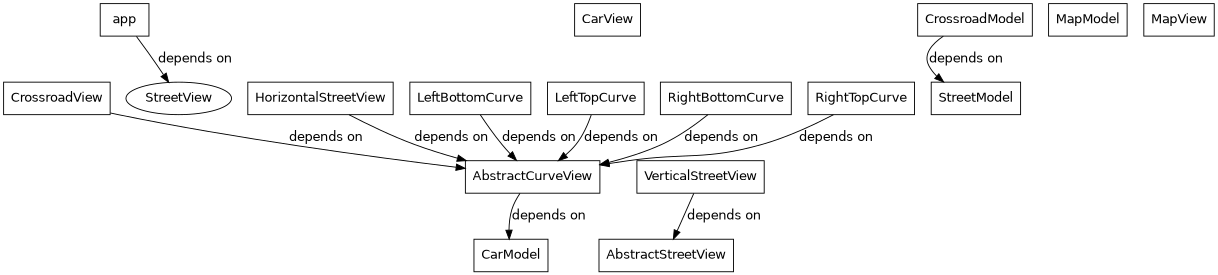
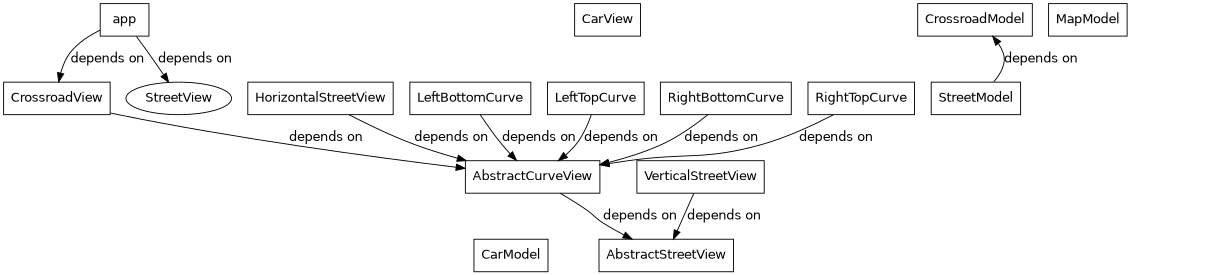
  digraph {
    fontname="DejaVu Sans"
    node [fontname="DejaVu Sans" shape=box]
    edge [fontname="DejaVu Sans"]
    app
    CrossroadView
    StreetView [shape=""]
    AbstractCurveView
    AbstractStreetView
    CarModel
    CarView
    CrossroadModel
    StreetModel
    HorizontalStreetView
    LeftBottomCurve
    LeftTopCurve
    MapModel
-   MapView
    RightBottomCurve
    RightTopCurve
    VerticalStreetView
+   app -> CrossroadView [label="depends on"]
    app -> StreetView [label="depends on"]
    CrossroadView -> AbstractCurveView [label="depends on"]
-   AbstractCurveView -> CarModel [label="depends on"]
-   CrossroadModel -> StreetModel [label="depends on"]
+   AbstractCurveView -> AbstractStreetView [label="depends on"]
+   StreetModel -> CrossroadModel [label="depends on"]
    HorizontalStreetView -> AbstractCurveView [label="depends on"]
    LeftBottomCurve -> AbstractCurveView [label="depends on"]
    LeftTopCurve -> AbstractCurveView [label="depends on"]
    RightBottomCurve -> AbstractCurveView [label="depends on"]
    RightTopCurve -> AbstractCurveView [label="depends on"]
    VerticalStreetView -> AbstractStreetView [label="depends on"]
  }
